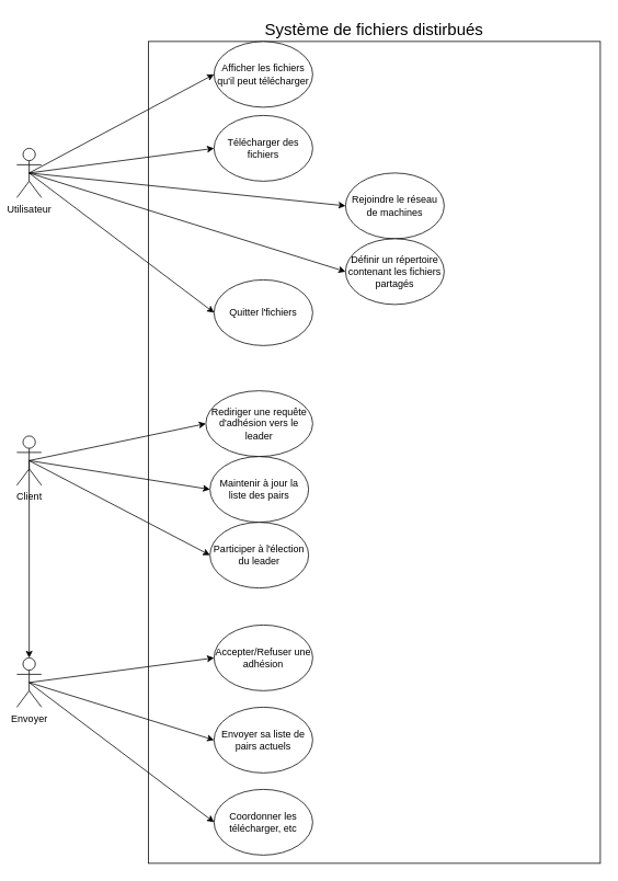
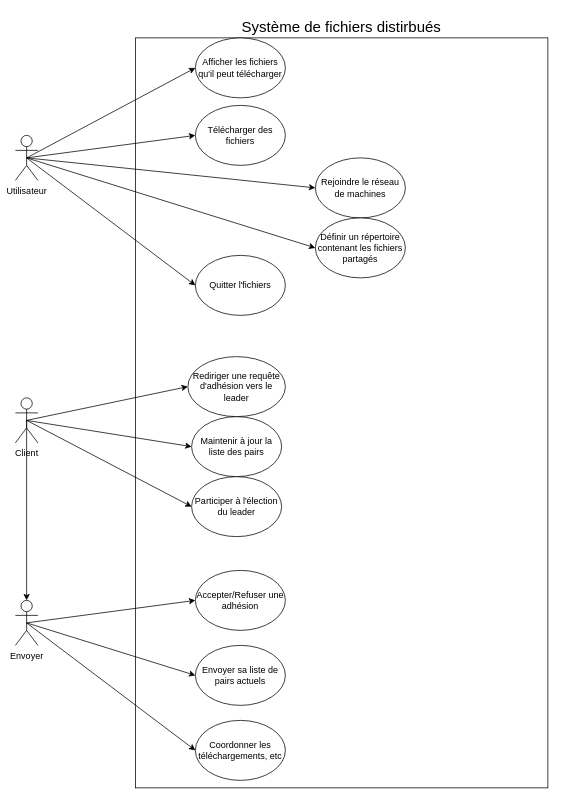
  <mxCell id="0" />
  <mxCell id="1" parent="0" />
  <mxCell id="2" value="Utilisateur" style="shape=umlActor;verticalLabelPosition=bottom;verticalAlign=top;html=1;outlineConnect=0;" vertex="1" parent="1"><mxGeometry x="20" y="180" width="30" height="60" as="geometry" /></mxCell>
  <mxCell id="3" value="" style="rounded=0;whiteSpace=wrap;html=1;" vertex="1" parent="1"><mxGeometry x="180" y="50" width="550" height="1000" as="geometry" /></mxCell>
  <mxCell id="4" value="Afficher les fichiers qu'il peut télécharger" style="ellipse;whiteSpace=wrap;html=1;" vertex="1" parent="1"><mxGeometry x="260" y="50" width="120" height="80" as="geometry" /></mxCell>
  <mxCell id="5" value="Télécharger des fichiers" style="ellipse;whiteSpace=wrap;html=1;" vertex="1" parent="1"><mxGeometry x="260" y="140" width="120" height="80" as="geometry" /></mxCell>
  <mxCell id="6" value="Rejoindre le réseau de machines" style="ellipse;whiteSpace=wrap;html=1;" vertex="1" parent="1"><mxGeometry x="420" y="210" width="120" height="80" as="geometry" /></mxCell>
  <mxCell id="7" value="Rediriger une requête d'adhésion vers le leader" style="ellipse;whiteSpace=wrap;html=1;" vertex="1" parent="1"><mxGeometry x="250" y="475" width="130" height="80" as="geometry" /></mxCell>
  <mxCell id="8" value="Envoyer sa liste de pairs actuels" style="ellipse;whiteSpace=wrap;html=1;" vertex="1" parent="1"><mxGeometry x="260" y="860" width="120" height="80" as="geometry" /></mxCell>
  <mxCell id="9" value="" style="endArrow=classic;html=1;rounded=0;exitX=0.5;exitY=0.5;exitDx=0;exitDy=0;exitPerimeter=0;entryX=0;entryY=0.5;entryDx=0;entryDy=0;" edge="1" parent="1" source="2" target="4"><mxGeometry width="50" height="50" relative="1" as="geometry"><mxPoint x="380" y="400" as="sourcePoint" /><mxPoint x="430" y="350" as="targetPoint" /></mxGeometry></mxCell>
  <mxCell id="10" value="" style="endArrow=classic;html=1;rounded=0;exitX=0.5;exitY=0.5;exitDx=0;exitDy=0;exitPerimeter=0;entryX=0;entryY=0.5;entryDx=0;entryDy=0;" edge="1" parent="1" source="2" target="5"><mxGeometry width="50" height="50" relative="1" as="geometry"><mxPoint x="60" y="190" as="sourcePoint" /><mxPoint x="270" y="120" as="targetPoint" /></mxGeometry></mxCell>
  <mxCell id="11" value="Client" style="shape=umlActor;verticalLabelPosition=bottom;verticalAlign=top;html=1;outlineConnect=0;" vertex="1" parent="1"><mxGeometry x="20" y="530" width="30" height="60" as="geometry" /></mxCell>
  <mxCell id="12" value="Envoyer" style="shape=umlActor;verticalLabelPosition=bottom;verticalAlign=top;html=1;outlineConnect=0;" vertex="1" parent="1"><mxGeometry x="20" y="800" width="30" height="60" as="geometry" /></mxCell>
  <mxCell id="13" value="" style="endArrow=classic;html=1;rounded=0;exitX=0.5;exitY=0.5;exitDx=0;exitDy=0;exitPerimeter=0;entryX=0;entryY=0.5;entryDx=0;entryDy=0;" edge="1" parent="1" source="2" target="6"><mxGeometry width="50" height="50" relative="1" as="geometry"><mxPoint x="380" y="400" as="sourcePoint" /><mxPoint x="430" y="350" as="targetPoint" /></mxGeometry></mxCell>
  <mxCell id="14" value="Définir un répertoire contenant les fichiers partagés" style="ellipse;whiteSpace=wrap;html=1;" vertex="1" parent="1"><mxGeometry x="420" y="290" width="120" height="80" as="geometry" /></mxCell>
  <mxCell id="15" value="" style="endArrow=classic;html=1;rounded=0;exitX=0.5;exitY=0.5;exitDx=0;exitDy=0;exitPerimeter=0;entryX=0;entryY=0.5;entryDx=0;entryDy=0;" edge="1" parent="1" source="2" target="14"><mxGeometry width="50" height="50" relative="1" as="geometry"><mxPoint x="380" y="400" as="sourcePoint" /><mxPoint x="430" y="350" as="targetPoint" /></mxGeometry></mxCell>
  <mxCell id="16" value="" style="endArrow=classic;html=1;rounded=0;exitX=0.5;exitY=0.5;exitDx=0;exitDy=0;exitPerimeter=0;entryX=0;entryY=0.5;entryDx=0;entryDy=0;" edge="1" parent="1" source="11" target="7"><mxGeometry width="50" height="50" relative="1" as="geometry"><mxPoint x="45" y="350" as="sourcePoint" /><mxPoint x="270" y="350" as="targetPoint" /></mxGeometry></mxCell>
  <mxCell id="17" value="Maintenir à jour la liste des pairs" style="ellipse;whiteSpace=wrap;html=1;" vertex="1" parent="1"><mxGeometry x="255" y="555" width="120" height="80" as="geometry" /></mxCell>
  <mxCell id="18" value="" style="endArrow=classic;html=1;rounded=0;exitX=0.5;exitY=0.5;exitDx=0;exitDy=0;exitPerimeter=0;entryX=0;entryY=0.5;entryDx=0;entryDy=0;" edge="1" parent="1" source="11" target="17"><mxGeometry width="50" height="50" relative="1" as="geometry"><mxPoint x="55" y="360" as="sourcePoint" /><mxPoint x="280" y="360" as="targetPoint" /></mxGeometry></mxCell>
  <mxCell id="19" value="Accepter/Refuser une adhésion" style="ellipse;whiteSpace=wrap;html=1;" vertex="1" parent="1"><mxGeometry x="260" y="760" width="120" height="80" as="geometry" /></mxCell>
  <mxCell id="20" value="" style="endArrow=classic;html=1;rounded=0;exitX=0.5;exitY=0.5;exitDx=0;exitDy=0;exitPerimeter=0;entryX=0;entryY=0.5;entryDx=0;entryDy=0;" edge="1" parent="1" source="12" target="19"><mxGeometry width="50" height="50" relative="1" as="geometry"><mxPoint x="380" y="410" as="sourcePoint" /><mxPoint x="430" y="360" as="targetPoint" /></mxGeometry></mxCell>
  <mxCell id="21" value="" style="endArrow=classic;html=1;rounded=0;exitX=0.5;exitY=0.5;exitDx=0;exitDy=0;exitPerimeter=0;entryX=0;entryY=0.5;entryDx=0;entryDy=0;" edge="1" parent="1" source="12" target="8"><mxGeometry width="50" height="50" relative="1" as="geometry"><mxPoint x="380" y="410" as="sourcePoint" /><mxPoint x="430" y="360" as="targetPoint" /></mxGeometry></mxCell>
  <mxCell id="22" value="Participer à l'élection du leader" style="ellipse;whiteSpace=wrap;html=1;" vertex="1" parent="1"><mxGeometry x="255" y="635" width="120" height="80" as="geometry" /></mxCell>
  <mxCell id="23" value="" style="endArrow=classic;html=1;rounded=0;exitX=0.5;exitY=0.5;exitDx=0;exitDy=0;exitPerimeter=0;entryX=0;entryY=0.5;entryDx=0;entryDy=0;" edge="1" parent="1" source="11" target="22"><mxGeometry width="50" height="50" relative="1" as="geometry"><mxPoint x="380" y="710" as="sourcePoint" /><mxPoint x="260" y="580" as="targetPoint" /></mxGeometry></mxCell>
- <mxCell id="24" value="Coordonner les télécharger, etc" style="ellipse;whiteSpace=wrap;html=1;" vertex="1" parent="1"><mxGeometry x="260" y="960" width="120" height="80" as="geometry" /></mxCell>
+ <mxCell id="24" value="Coordonner les téléchargements, etc" style="ellipse;whiteSpace=wrap;html=1;" vertex="1" parent="1"><mxGeometry x="260" y="960" width="120" height="80" as="geometry" /></mxCell>
  <mxCell id="25" value="" style="endArrow=classic;html=1;rounded=0;exitX=0.5;exitY=0.5;exitDx=0;exitDy=0;exitPerimeter=0;entryX=0;entryY=0.5;entryDx=0;entryDy=0;" edge="1" parent="1" source="12" target="24"><mxGeometry width="50" height="50" relative="1" as="geometry"><mxPoint x="75" y="810" as="sourcePoint" /><mxPoint x="270" y="840" as="targetPoint" /></mxGeometry></mxCell>
  <mxCell id="26" value="" style="endArrow=classic;html=1;rounded=0;exitX=0.5;exitY=0.5;exitDx=0;exitDy=0;exitPerimeter=0;entryX=0.5;entryY=0;entryDx=0;entryDy=0;entryPerimeter=0;" edge="1" parent="1" source="11" target="12"><mxGeometry width="50" height="50" relative="1" as="geometry"><mxPoint x="380" y="720" as="sourcePoint" /><mxPoint x="430" y="670" as="targetPoint" /></mxGeometry></mxCell>
  <mxCell id="27" value="Quitter l'fichiers" style="ellipse;whiteSpace=wrap;html=1;" vertex="1" parent="1"><mxGeometry x="260" y="340" width="120" height="80" as="geometry" /></mxCell>
  <mxCell id="28" value="" style="endArrow=classic;html=1;rounded=0;exitX=0.5;exitY=0.5;exitDx=0;exitDy=0;exitPerimeter=0;entryX=0;entryY=0.5;entryDx=0;entryDy=0;" edge="1" parent="1" source="2" target="27"><mxGeometry width="50" height="50" relative="1" as="geometry"><mxPoint x="380" y="560" as="sourcePoint" /><mxPoint x="430" y="510" as="targetPoint" /></mxGeometry></mxCell>
  <mxCell id="29" value="&lt;font style=&quot;font-size: 20px;&quot;&gt;Système de fichiers distirbués&lt;/font&gt;" style="text;html=1;strokeColor=none;fillColor=none;align=center;verticalAlign=middle;whiteSpace=wrap;rounded=0;" vertex="1" parent="1"><mxGeometry x="180" y="20" width="550" height="30" as="geometry" /></mxCell>
